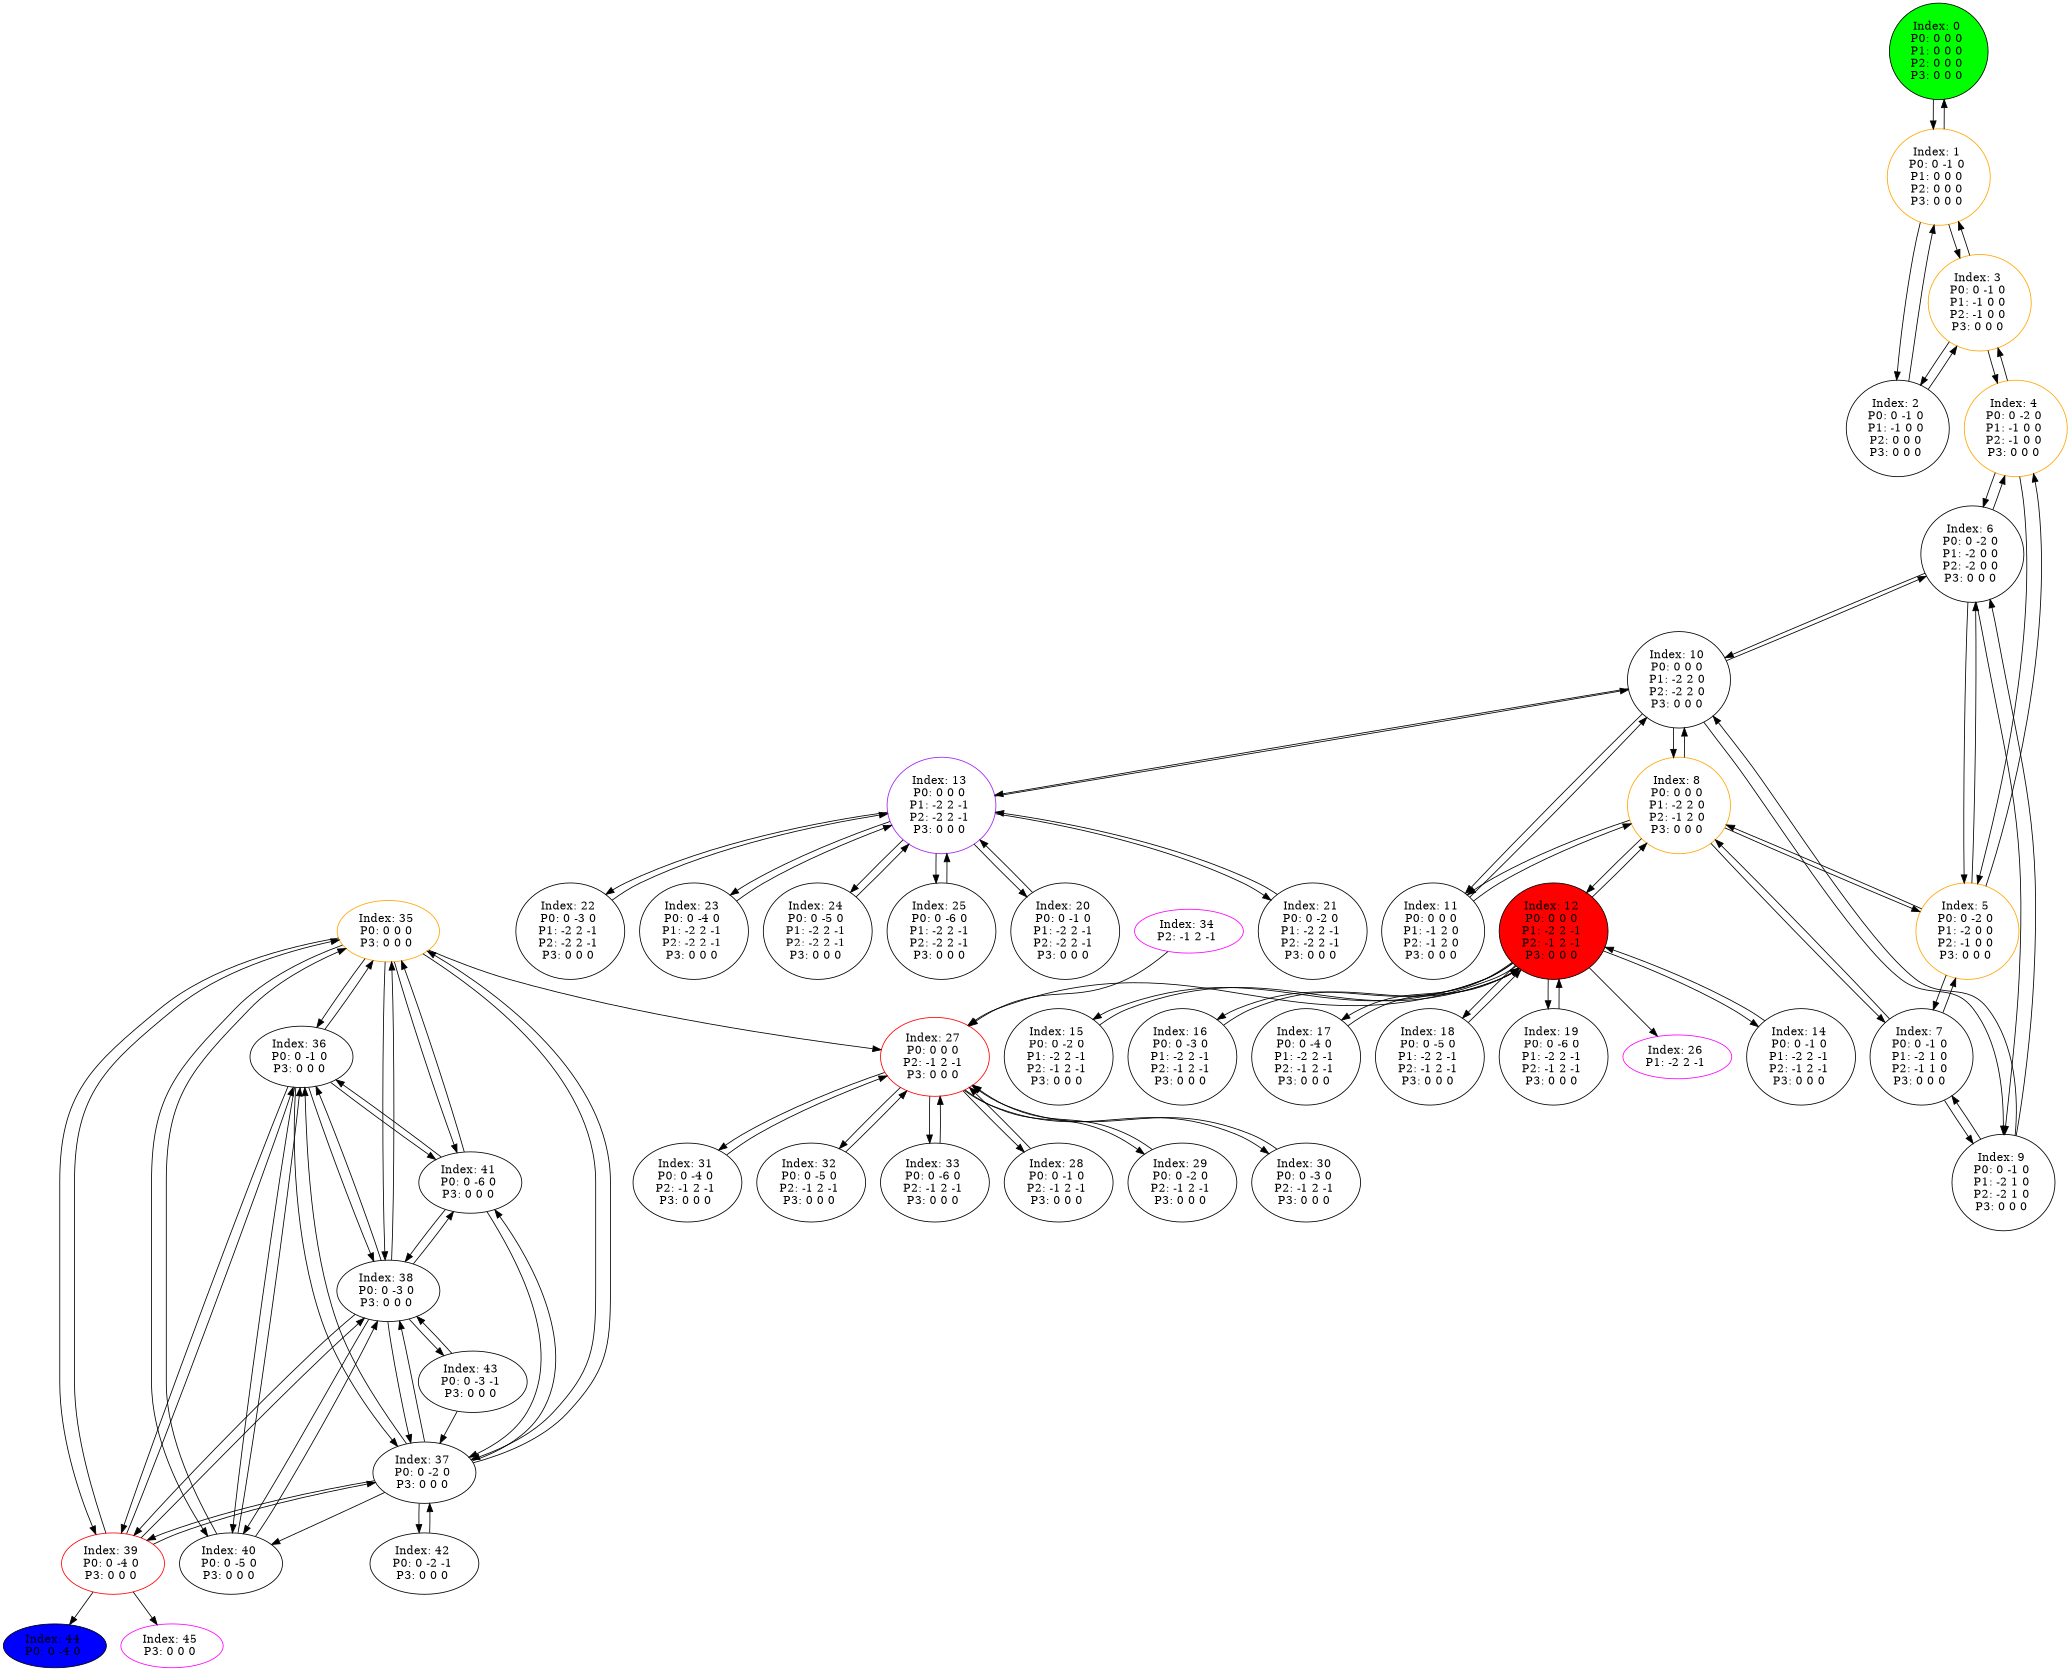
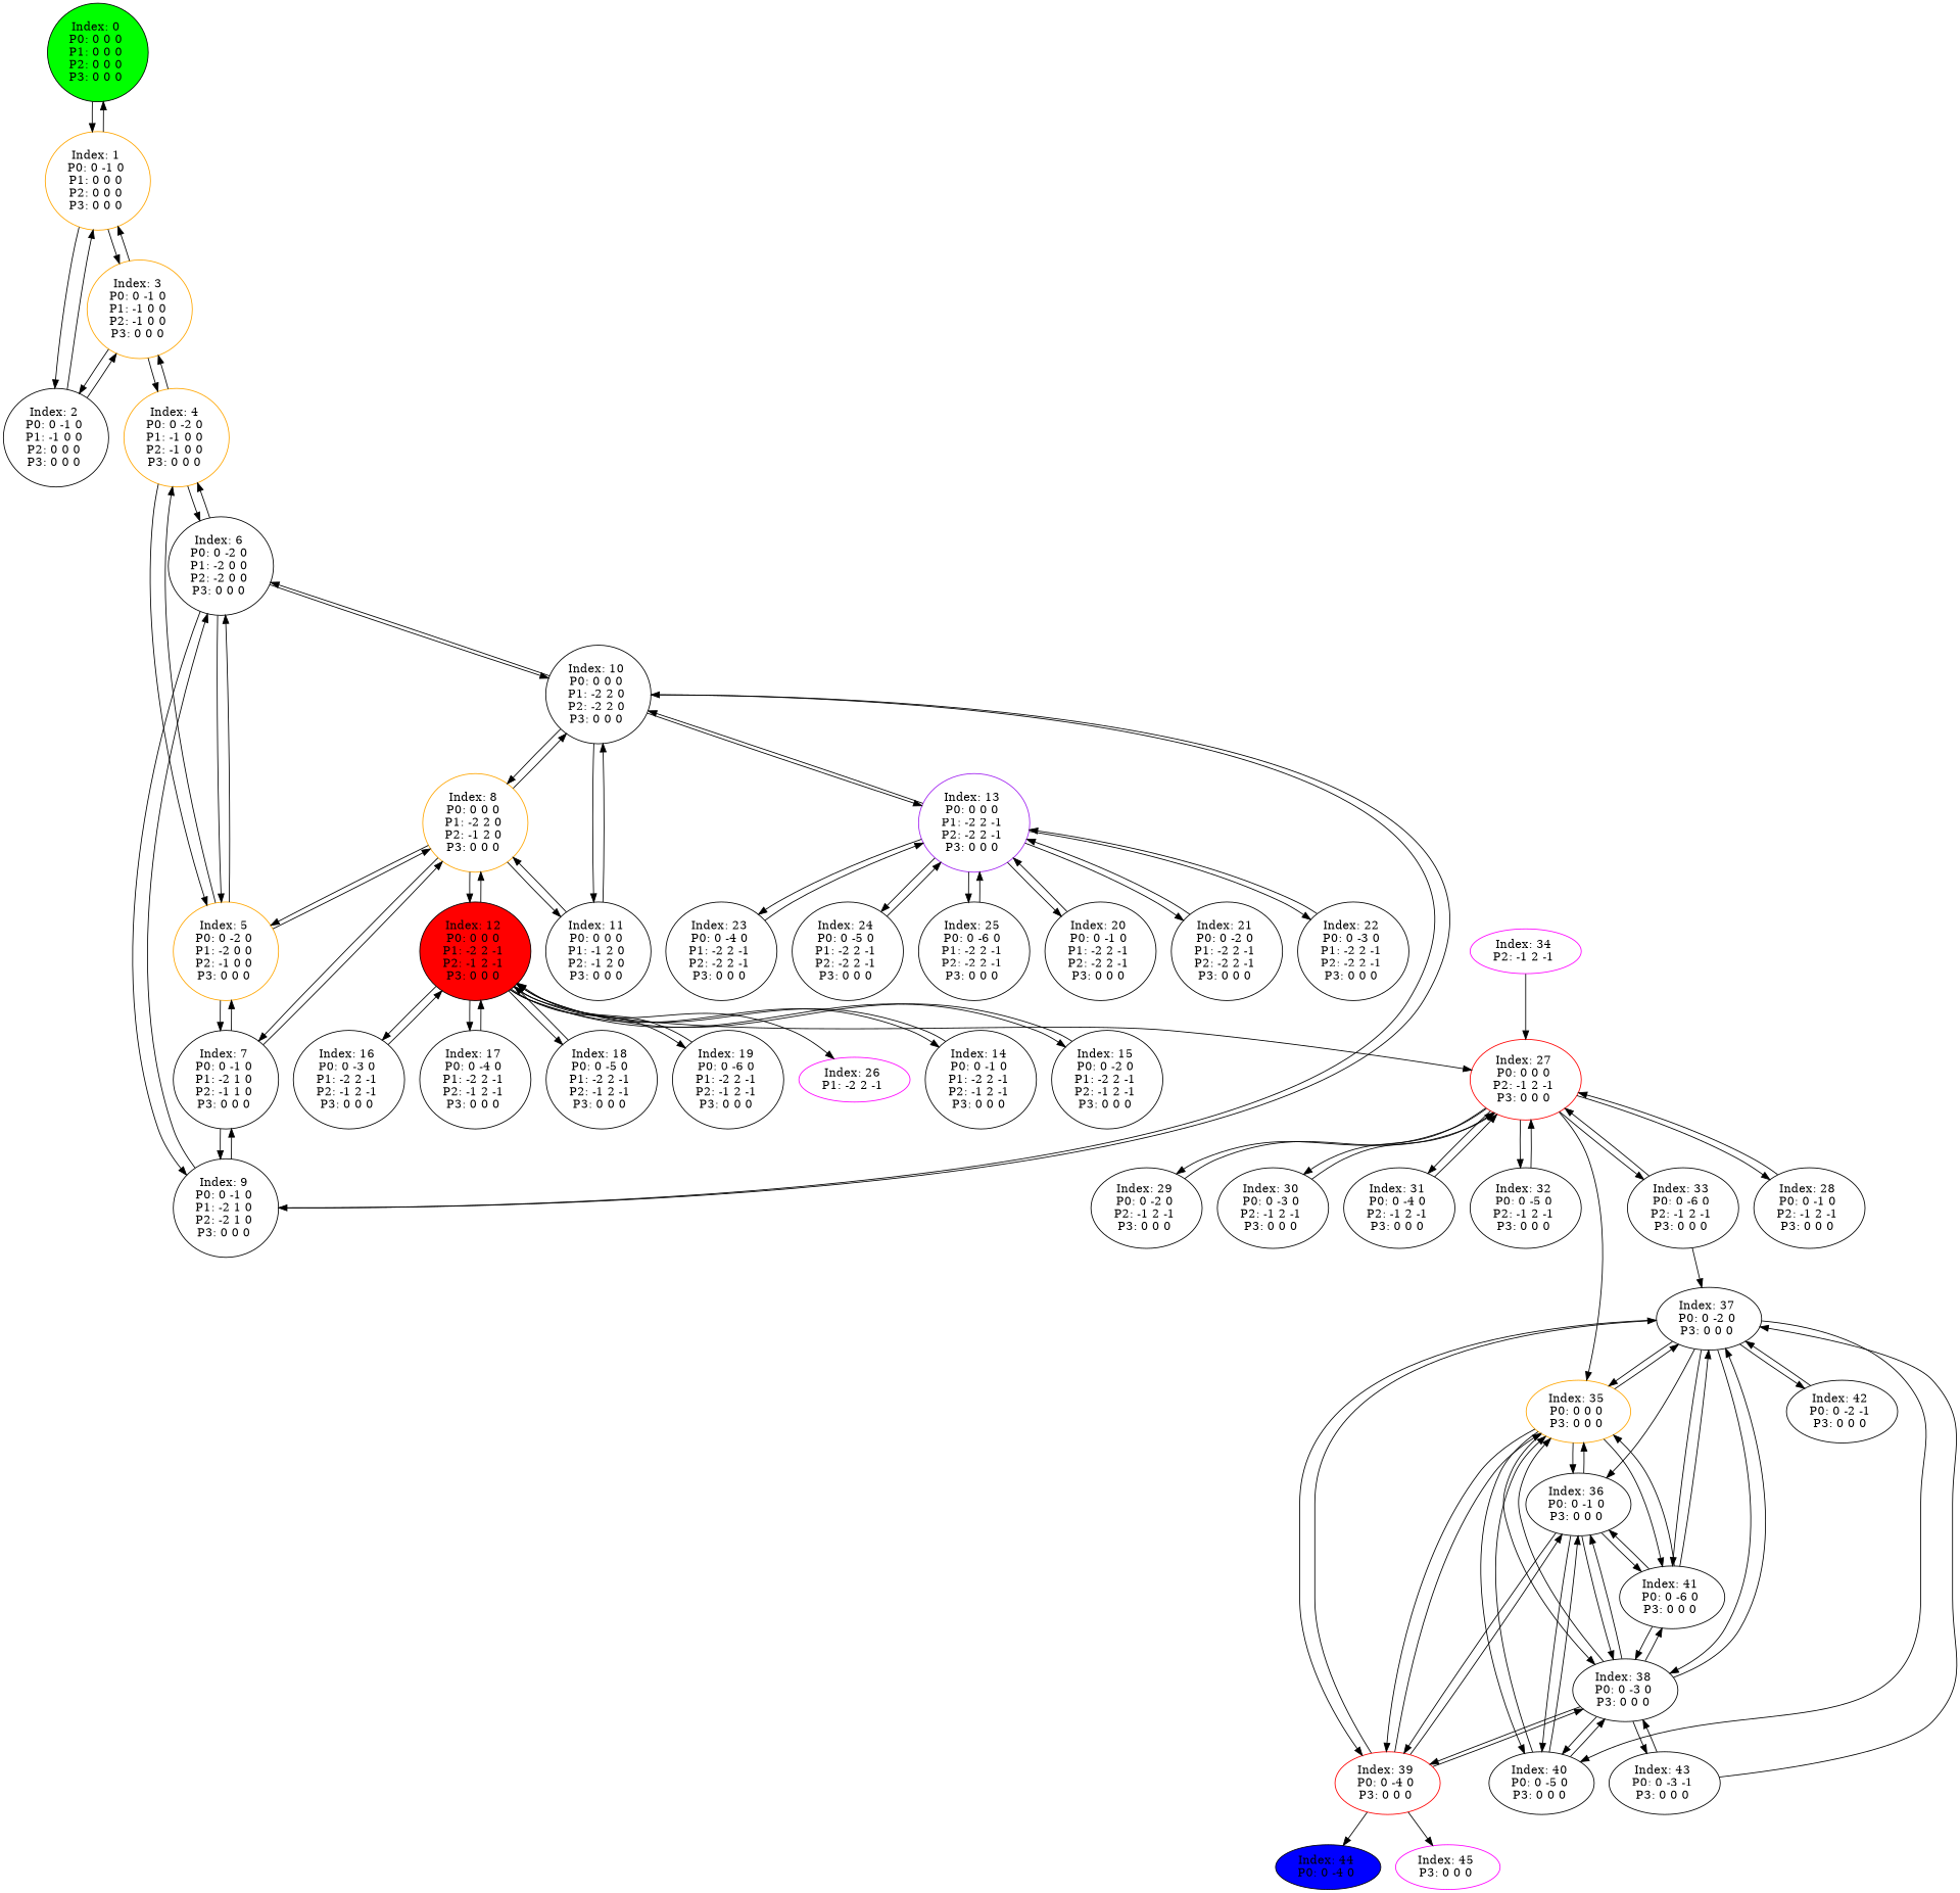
  digraph {
    color=black
    fontname="DejaVu Serif"
    node [fontname="DejaVu Serif"]
    edge [fontname="DejaVu Serif"]
    n1 [fillcolor=green label="Index: 0 \nP0: 0 0 0 \nP1: 0 0 0 \nP2: 0 0 0 \nP3: 0 0 0 \n" style=filled]
    n2 [color=orange label="Index: 1 \nP0: 0 -1 0 \nP1: 0 0 0 \nP2: 0 0 0 \nP3: 0 0 0 \n"]
    n3 [label="Index: 2 \nP0: 0 -1 0 \nP1: -1 0 0 \nP2: 0 0 0 \nP3: 0 0 0 \n"]
    n4 [color=orange label="Index: 3 \nP0: 0 -1 0 \nP1: -1 0 0 \nP2: -1 0 0 \nP3: 0 0 0 \n"]
    n5 [color=orange label="Index: 4 \nP0: 0 -2 0 \nP1: -1 0 0 \nP2: -1 0 0 \nP3: 0 0 0 \n"]
    n6 [color=orange label="Index: 5 \nP0: 0 -2 0 \nP1: -2 0 0 \nP2: -1 0 0 \nP3: 0 0 0 \n"]
    n7 [label="Index: 6 \nP0: 0 -2 0 \nP1: -2 0 0 \nP2: -2 0 0 \nP3: 0 0 0 \n"]
    n8 [label="Index: 7 \nP0: 0 -1 0 \nP1: -2 1 0 \nP2: -1 1 0 \nP3: 0 0 0 \n"]
    n9 [color=orange label="Index: 8 \nP0: 0 0 0 \nP1: -2 2 0 \nP2: -1 2 0 \nP3: 0 0 0 \n"]
    n10 [label="Index: 9 \nP0: 0 -1 0 \nP1: -2 1 0 \nP2: -2 1 0 \nP3: 0 0 0 \n"]
    n11 [label="Index: 10 \nP0: 0 0 0 \nP1: -2 2 0 \nP2: -2 2 0 \nP3: 0 0 0 \n"]
    n12 [label="Index: 11 \nP0: 0 0 0 \nP1: -1 2 0 \nP2: -1 2 0 \nP3: 0 0 0 \n"]
    n13 [fillcolor=red label="Index: 12 \nP0: 0 0 0 \nP1: -2 2 -1 \nP2: -1 2 -1 \nP3: 0 0 0 \n" style=filled]
    n14 [color=purple label="Index: 13 \nP0: 0 0 0 \nP1: -2 2 -1 \nP2: -2 2 -1 \nP3: 0 0 0 \n"]
    n15 [label="Index: 14 \nP0: 0 -1 0 \nP1: -2 2 -1 \nP2: -1 2 -1 \nP3: 0 0 0 \n"]
    n16 [label="Index: 15 \nP0: 0 -2 0 \nP1: -2 2 -1 \nP2: -1 2 -1 \nP3: 0 0 0 \n"]
    n17 [label="Index: 16 \nP0: 0 -3 0 \nP1: -2 2 -1 \nP2: -1 2 -1 \nP3: 0 0 0 \n"]
    n18 [label="Index: 17 \nP0: 0 -4 0 \nP1: -2 2 -1 \nP2: -1 2 -1 \nP3: 0 0 0 \n"]
    n19 [label="Index: 18 \nP0: 0 -5 0 \nP1: -2 2 -1 \nP2: -1 2 -1 \nP3: 0 0 0 \n"]
    n20 [label="Index: 19 \nP0: 0 -6 0 \nP1: -2 2 -1 \nP2: -1 2 -1 \nP3: 0 0 0 \n"]
    n21 [color=fuchsia label="Index: 26 \nP1: -2 2 -1 \n"]
    n22 [color=red label="Index: 27 \nP0: 0 0 0 \nP2: -1 2 -1 \nP3: 0 0 0 \n"]
    n23 [label="Index: 20 \nP0: 0 -1 0 \nP1: -2 2 -1 \nP2: -2 2 -1 \nP3: 0 0 0 \n"]
    n24 [label="Index: 21 \nP0: 0 -2 0 \nP1: -2 2 -1 \nP2: -2 2 -1 \nP3: 0 0 0 \n"]
    n25 [label="Index: 22 \nP0: 0 -3 0 \nP1: -2 2 -1 \nP2: -2 2 -1 \nP3: 0 0 0 \n"]
    n26 [label="Index: 23 \nP0: 0 -4 0 \nP1: -2 2 -1 \nP2: -2 2 -1 \nP3: 0 0 0 \n"]
    n27 [label="Index: 24 \nP0: 0 -5 0 \nP1: -2 2 -1 \nP2: -2 2 -1 \nP3: 0 0 0 \n"]
    n28 [label="Index: 25 \nP0: 0 -6 0 \nP1: -2 2 -1 \nP2: -2 2 -1 \nP3: 0 0 0 \n"]
    n29 [label="Index: 28 \nP0: 0 -1 0 \nP2: -1 2 -1 \nP3: 0 0 0 \n"]
    n30 [label="Index: 29 \nP0: 0 -2 0 \nP2: -1 2 -1 \nP3: 0 0 0 \n"]
    n31 [label="Index: 30 \nP0: 0 -3 0 \nP2: -1 2 -1 \nP3: 0 0 0 \n"]
    n32 [label="Index: 31 \nP0: 0 -4 0 \nP2: -1 2 -1 \nP3: 0 0 0 \n"]
    n33 [label="Index: 32 \nP0: 0 -5 0 \nP2: -1 2 -1 \nP3: 0 0 0 \n"]
    n34 [label="Index: 33 \nP0: 0 -6 0 \nP2: -1 2 -1 \nP3: 0 0 0 \n"]
    n35 [color=orange label="Index: 35 \nP0: 0 0 0 \nP3: 0 0 0 \n"]
    n36 [color=fuchsia label="Index: 34 \nP2: -1 2 -1 \n"]
    n37 [label="Index: 36 \nP0: 0 -1 0 \nP3: 0 0 0 \n"]
    n38 [label="Index: 37 \nP0: 0 -2 0 \nP3: 0 0 0 \n"]
    n39 [label="Index: 38 \nP0: 0 -3 0 \nP3: 0 0 0 \n"]
    n40 [color=red label="Index: 39 \nP0: 0 -4 0 \nP3: 0 0 0 \n"]
    n41 [label="Index: 40 \nP0: 0 -5 0 \nP3: 0 0 0 \n"]
    n42 [label="Index: 41 \nP0: 0 -6 0 \nP3: 0 0 0 \n"]
    n43 [label="Index: 42 \nP0: 0 -2 -1 \nP3: 0 0 0 \n"]
    n44 [label="Index: 43 \nP0: 0 -3 -1 \nP3: 0 0 0 \n"]
    n45 [fillcolor=blue label="Index: 44 \nP0: 0 -4 0 \n" style=filled]
    n46 [color=fuchsia label="Index: 45 \nP3: 0 0 0 \n"]
    n1 -> n2
    n2 -> n1
    n2 -> n3
    n2 -> n4
    n3 -> n2
    n3 -> n4
    n4 -> n2
    n4 -> n3
    n4 -> n5
    n5 -> n4
    n5 -> n6
    n5 -> n7
    n6 -> n5
    n6 -> n7
    n6 -> n8
    n6 -> n9
    n7 -> n5
    n7 -> n6
    n7 -> n10
    n7 -> n11
    n8 -> n6
    n8 -> n9
    n8 -> n10
    n9 -> n6
    n9 -> n8
    n9 -> n11
    n9 -> n12
    n9 -> n13
    n10 -> n7
    n10 -> n8
    n10 -> n11
    n11 -> n7
    n11 -> n9
    n11 -> n10
    n11 -> n12
    n11 -> n14
    n12 -> n9
    n12 -> n11
    n13 -> n9
    n13 -> n15
    n13 -> n16
    n13 -> n17
    n13 -> n18
    n13 -> n19
    n13 -> n20
    n13 -> n21
    n13 -> n22
    n14 -> n11
    n14 -> n23
    n14 -> n24
    n14 -> n25
    n14 -> n26
    n14 -> n27
    n14 -> n28
    n15 -> n13
    n16 -> n13
    n17 -> n13
    n18 -> n13
    n19 -> n13
    n20 -> n13
    n22 -> n29
    n22 -> n30
    n22 -> n31
    n22 -> n32
    n22 -> n33
    n22 -> n34
-   n35 -> n22
+   n22 -> n35
    n23 -> n14
    n24 -> n14
    n25 -> n14
    n26 -> n14
    n27 -> n14
    n28 -> n14
    n29 -> n22
    n30 -> n22
    n31 -> n22
    n32 -> n22
    n33 -> n22
    n34 -> n22
    n35 -> n37
    n35 -> n38
    n35 -> n39
    n35 -> n40
    n35 -> n41
    n35 -> n42
    n36 -> n22
    n37 -> n35
-   n37 -> n38
+   n34 -> n38
    n37 -> n39
    n37 -> n40
    n37 -> n41
    n37 -> n42
    n38 -> n35
    n38 -> n37
    n38 -> n39
    n38 -> n40
    n38 -> n41
    n38 -> n42
    n38 -> n43
    n39 -> n35
    n39 -> n37
    n39 -> n38
    n39 -> n40
    n39 -> n41
    n39 -> n42
    n39 -> n44
    n40 -> n35
    n40 -> n37
    n40 -> n38
    n40 -> n39
    n40 -> n45
    n40 -> n46
    n41 -> n35
    n41 -> n37
    n41 -> n39
    n42 -> n35
    n42 -> n37
    n42 -> n38
    n42 -> n39
    n43 -> n38
    n44 -> n38
    n44 -> n39
  }
